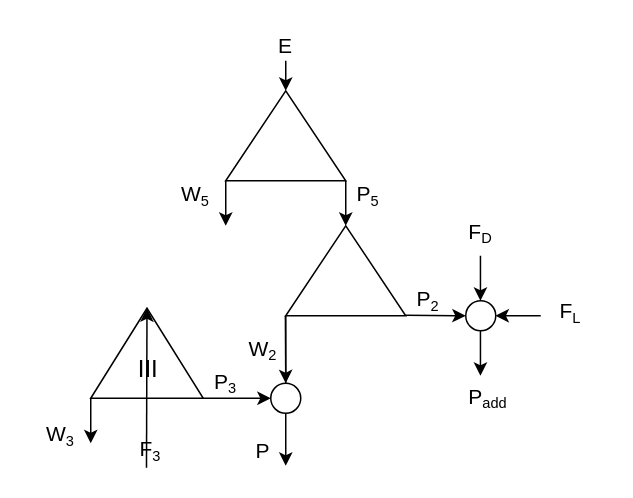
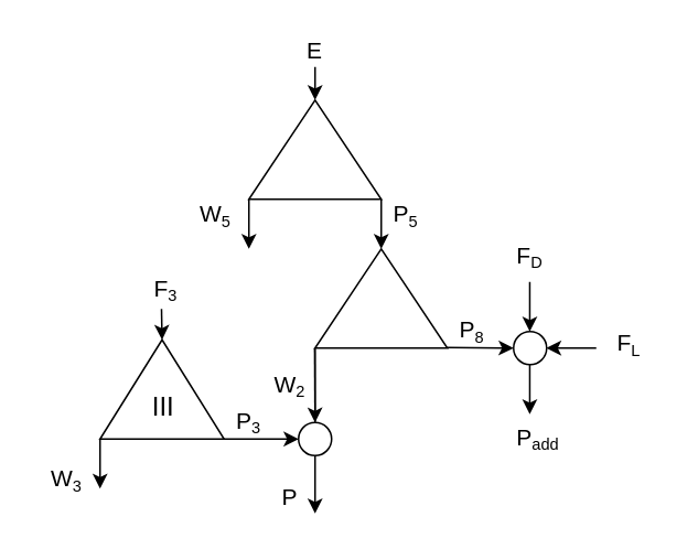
  <mxCell id="0" />
  <mxCell id="1" parent="0" />
  <mxCell id="2" value="" style="endArrow=classic;html=1;" parent="1" edge="1"><mxGeometry width="50" height="50" relative="1" as="geometry"><mxPoint x="190" y="40" as="sourcePoint" /><mxPoint x="190" y="60" as="targetPoint" /></mxGeometry></mxCell>
  <mxCell id="3" value="" style="endArrow=classic;html=1;" parent="1" edge="1"><mxGeometry width="50" height="50" relative="1" as="geometry"><mxPoint x="150" y="120" as="sourcePoint" /><mxPoint x="150" y="150" as="targetPoint" /></mxGeometry></mxCell>
  <mxCell id="4" value="" style="triangle;whiteSpace=wrap;html=1;rotation=-90;" parent="1" vertex="1"><mxGeometry x="160" y="50" width="60" height="80" as="geometry" /></mxCell>
  <mxCell id="5" value="" style="endArrow=classic;html=1;exitX=0;exitY=0;exitDx=0;exitDy=0;" parent="1" source="9" edge="1"><mxGeometry width="50" height="50" relative="1" as="geometry"><mxPoint x="230" y="100" as="sourcePoint" /><mxPoint x="230" y="150" as="targetPoint" /></mxGeometry></mxCell>
  <mxCell id="6" value="" style="triangle;whiteSpace=wrap;html=1;rotation=-90;" parent="1" vertex="1"><mxGeometry x="200" y="140" width="60" height="80" as="geometry" /></mxCell>
  <mxCell id="7" value="&lt;font style=&quot;font-size: 14px&quot;&gt;E&lt;/font&gt;" style="text;html=1;strokeColor=none;fillColor=none;align=center;verticalAlign=middle;whiteSpace=wrap;rounded=0;" parent="1" vertex="1"><mxGeometry x="170" y="20" width="40" height="20" as="geometry" /></mxCell>
  <mxCell id="8" value="&lt;font style=&quot;font-size: 14px&quot;&gt;W&lt;/font&gt;&lt;font style=&quot;font-size: 11.667px&quot;&gt;&lt;sub&gt;5&lt;/sub&gt;&lt;/font&gt;" style="text;html=1;strokeColor=none;fillColor=none;align=center;verticalAlign=middle;whiteSpace=wrap;rounded=0;" parent="1" vertex="1"><mxGeometry x="110" y="120" width="40" height="20" as="geometry" /></mxCell>
  <mxCell id="9" value="&lt;font style=&quot;font-size: 14px&quot;&gt;P&lt;/font&gt;&lt;font style=&quot;font-size: 11.667px&quot;&gt;&lt;sub&gt;5&lt;/sub&gt;&lt;/font&gt;" style="text;html=1;strokeColor=none;fillColor=none;align=center;verticalAlign=middle;whiteSpace=wrap;rounded=0;" parent="1" vertex="1"><mxGeometry x="230" y="120" width="30" height="20" as="geometry" /></mxCell>
  <mxCell id="10" value="" style="endArrow=classic;html=1;entryX=0.5;entryY=0;entryDx=0;entryDy=0;" parent="1" target="19" edge="1"><mxGeometry width="50" height="50" relative="1" as="geometry"><mxPoint x="189.76" y="210" as="sourcePoint" /><mxPoint x="190" y="230" as="targetPoint" /></mxGeometry></mxCell>
  <mxCell id="11" value="" style="endArrow=classic;html=1;entryX=0;entryY=0.5;entryDx=0;entryDy=0;" parent="1" target="19" edge="1"><mxGeometry width="50" height="50" relative="1" as="geometry"><mxPoint x="120" y="265" as="sourcePoint" /><mxPoint x="190" y="240" as="targetPoint" /></mxGeometry></mxCell>
  <mxCell id="12" value="" style="endArrow=classic;html=1;" parent="1" edge="1"><mxGeometry width="50" height="50" relative="1" as="geometry"><mxPoint x="60" y="265" as="sourcePoint" /><mxPoint x="60" y="295" as="targetPoint" /></mxGeometry></mxCell>
  <mxCell id="13" value="&lt;span style=&quot;font-size: 16px&quot;&gt;&lt;br&gt;&lt;/span&gt;" style="triangle;whiteSpace=wrap;html=1;rotation=-90;" parent="1" vertex="1"><mxGeometry x="67.5" y="197.5" width="60" height="75" as="geometry" /></mxCell>
- <mxCell id="14" value="&lt;font style=&quot;font-size: 14px&quot;&gt;F&lt;/font&gt;&lt;font style=&quot;font-size: 11.667px&quot;&gt;&lt;sub&gt;3&lt;/sub&gt;&lt;/font&gt;" style="text;html=1;strokeColor=none;fillColor=none;align=center;verticalAlign=middle;whiteSpace=wrap;rounded=0;" parent="1" vertex="1"><mxGeometry x="80" y="290" width="40" height="20" as="geometry" /></mxCell>
+ <mxCell id="14" value="&lt;font style=&quot;font-size: 14px&quot;&gt;F&lt;/font&gt;&lt;font style=&quot;font-size: 11.667px&quot;&gt;&lt;sub&gt;3&lt;/sub&gt;&lt;/font&gt;" style="text;html=1;strokeColor=none;fillColor=none;align=center;verticalAlign=middle;whiteSpace=wrap;rounded=0;" parent="1" vertex="1"><mxGeometry x="80" y="165" width="40" height="20" as="geometry" /></mxCell>
  <mxCell id="15" value="&lt;font style=&quot;font-size: 14px&quot;&gt;W&lt;/font&gt;&lt;font style=&quot;font-size: 11.667px&quot;&gt;&lt;sub&gt;3&lt;/sub&gt;&lt;/font&gt;" style="text;html=1;strokeColor=none;fillColor=none;align=center;verticalAlign=middle;whiteSpace=wrap;rounded=0;" parent="1" vertex="1"><mxGeometry x="20" y="280" width="40" height="20" as="geometry" /></mxCell>
  <mxCell id="16" value="" style="endArrow=classic;html=1;" parent="1" edge="1"><mxGeometry width="50" height="50" relative="1" as="geometry"><mxPoint x="190" y="210" as="sourcePoint" /><mxPoint x="190" y="310" as="targetPoint" /><Array as="points"><mxPoint x="189.89" y="210" /></Array></mxGeometry></mxCell>
  <mxCell id="17" value="" style="endArrow=classic;html=1;" parent="1" edge="1"><mxGeometry width="50" height="50" relative="1" as="geometry"><mxPoint x="270" y="209.66" as="sourcePoint" /><mxPoint x="310" y="210" as="targetPoint" /></mxGeometry></mxCell>
- <mxCell id="18" value="&lt;font style=&quot;font-size: 14px&quot;&gt;P&lt;/font&gt;&lt;font style=&quot;font-size: 11.667px&quot;&gt;&lt;sub&gt;2&lt;/sub&gt;&lt;/font&gt;" style="text;html=1;strokeColor=none;fillColor=none;align=center;verticalAlign=middle;whiteSpace=wrap;rounded=0;" parent="1" vertex="1"><mxGeometry x="280" y="165" width="10" height="70" as="geometry" /></mxCell>
+ <mxCell id="18" value="&lt;font style=&quot;font-size: 14px&quot;&gt;P&lt;/font&gt;&lt;font style=&quot;font-size: 11.667px&quot;&gt;&lt;sub&gt;8&lt;/sub&gt;&lt;/font&gt;" style="text;html=1;strokeColor=none;fillColor=none;align=center;verticalAlign=middle;whiteSpace=wrap;rounded=0;" parent="1" vertex="1"><mxGeometry x="280" y="165" width="10" height="70" as="geometry" /></mxCell>
  <mxCell id="19" value="" style="ellipse;whiteSpace=wrap;html=1;aspect=fixed;" parent="1" vertex="1"><mxGeometry x="180" y="255" width="20" height="20" as="geometry" /></mxCell>
  <mxCell id="20" value="" style="endArrow=classic;html=1;entryX=1;entryY=0.5;entryDx=0;entryDy=0;exitX=0.429;exitY=1.068;exitDx=0;exitDy=0;exitPerimeter=0;" parent="1" source="14" target="13" edge="1"><mxGeometry width="50" height="50" relative="1" as="geometry"><mxPoint x="100" y="190" as="sourcePoint" /><mxPoint x="339.71" y="235" as="targetPoint" /></mxGeometry></mxCell>
  <mxCell id="21" value="&lt;font style=&quot;font-size: 14px&quot;&gt;P&lt;/font&gt;" style="text;html=1;strokeColor=none;fillColor=none;align=center;verticalAlign=middle;whiteSpace=wrap;rounded=0;" parent="1" vertex="1"><mxGeometry x="155" y="290" width="40" height="20" as="geometry" /></mxCell>
  <mxCell id="22" value="&lt;font style=&quot;font-size: 14px&quot;&gt;W&lt;/font&gt;&lt;font style=&quot;font-size: 11.667px&quot;&gt;&lt;sub&gt;2&lt;/sub&gt;&lt;/font&gt;" style="text;html=1;strokeColor=none;fillColor=none;align=center;verticalAlign=middle;whiteSpace=wrap;rounded=0;" parent="1" vertex="1"><mxGeometry x="150" y="220" width="50" height="25" as="geometry" /></mxCell>
  <mxCell id="23" value="III" style="text;html=1;align=center;verticalAlign=middle;resizable=0;points=[];autosize=1;strokeColor=none;fillColor=none;fontSize=16;" parent="1" vertex="1"><mxGeometry x="82.5" y="235" width="30" height="20" as="geometry" /></mxCell>
  <mxCell id="24" value="&lt;font style=&quot;font-size: 14px&quot;&gt;P&lt;/font&gt;&lt;font style=&quot;font-size: 11.667px&quot;&gt;&lt;sub&gt;3&lt;/sub&gt;&lt;/font&gt;" style="text;html=1;strokeColor=none;fillColor=none;align=center;verticalAlign=middle;whiteSpace=wrap;rounded=0;" parent="1" vertex="1"><mxGeometry x="130" y="245" width="40" height="20" as="geometry" /></mxCell>
  <mxCell id="25" value="&lt;font style=&quot;font-size: 14px&quot;&gt;P&lt;/font&gt;&lt;font style=&quot;font-size: 11.667px&quot;&gt;&lt;sub&gt;add&lt;/sub&gt;&lt;/font&gt;" style="text;html=1;strokeColor=none;fillColor=none;align=center;verticalAlign=middle;whiteSpace=wrap;rounded=0;" parent="1" vertex="1"><mxGeometry x="320" y="230" width="10" height="70" as="geometry" /></mxCell>
  <mxCell id="26" value="" style="ellipse;whiteSpace=wrap;html=1;aspect=fixed;" parent="1" vertex="1"><mxGeometry x="310" y="200" width="20" height="20" as="geometry" /></mxCell>
  <mxCell id="27" value="" style="endArrow=classic;html=1;exitX=0;exitY=0;exitDx=0;exitDy=0;" parent="1" edge="1"><mxGeometry width="50" height="50" relative="1" as="geometry"><mxPoint x="319.8" y="170" as="sourcePoint" /><mxPoint x="319.8" y="200" as="targetPoint" /></mxGeometry></mxCell>
  <mxCell id="28" value="&lt;font style=&quot;font-size: 14px&quot;&gt;F&lt;/font&gt;&lt;font style=&quot;font-size: 11.667px&quot;&gt;&lt;sub&gt;D&lt;/sub&gt;&lt;/font&gt;" style="text;html=1;strokeColor=none;fillColor=none;align=center;verticalAlign=middle;whiteSpace=wrap;rounded=0;" parent="1" vertex="1"><mxGeometry x="300" y="145" width="40" height="20" as="geometry" /></mxCell>
  <mxCell id="29" value="&lt;font style=&quot;font-size: 14px&quot;&gt;F&lt;/font&gt;&lt;font style=&quot;font-size: 11.667px&quot;&gt;&lt;sub&gt;L&lt;/sub&gt;&lt;/font&gt;" style="text;html=1;strokeColor=none;fillColor=none;align=center;verticalAlign=middle;whiteSpace=wrap;rounded=0;" parent="1" vertex="1"><mxGeometry x="360" y="197.5" width="40" height="20" as="geometry" /></mxCell>
  <mxCell id="30" value="" style="endArrow=classic;html=1;" parent="1" edge="1"><mxGeometry width="50" height="50" relative="1" as="geometry"><mxPoint x="360" y="210" as="sourcePoint" /><mxPoint x="329.8" y="210" as="targetPoint" /></mxGeometry></mxCell>
  <mxCell id="31" value="" style="endArrow=classic;html=1;exitX=0;exitY=0;exitDx=0;exitDy=0;" parent="1" edge="1"><mxGeometry width="50" height="50" relative="1" as="geometry"><mxPoint x="319.8" y="220" as="sourcePoint" /><mxPoint x="319.8" y="250" as="targetPoint" /></mxGeometry></mxCell>
